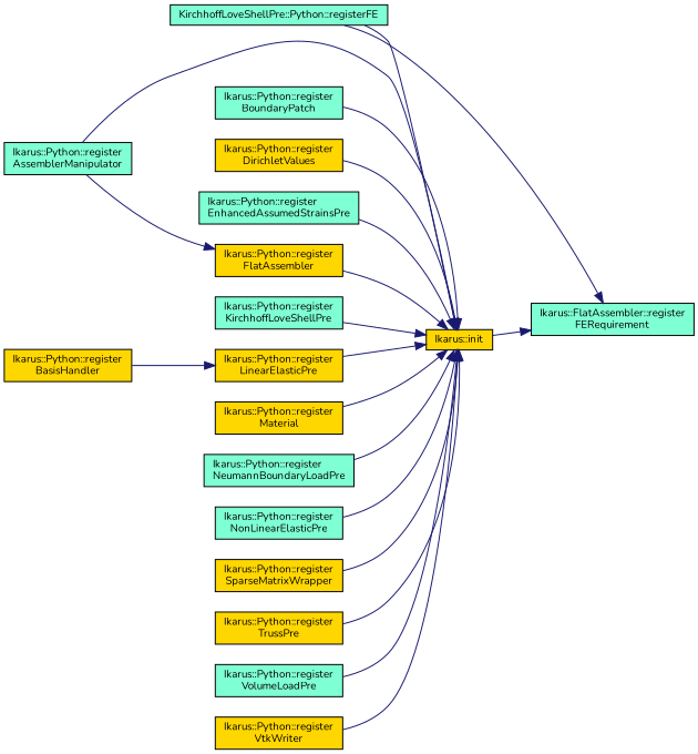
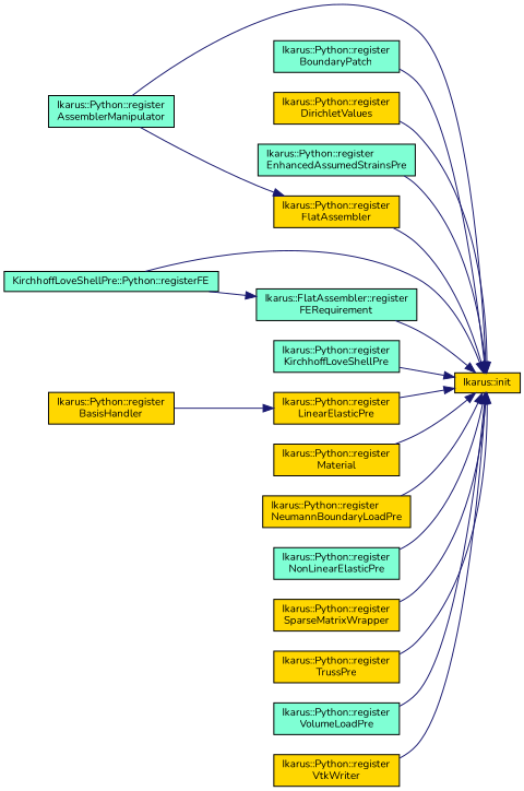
  digraph {
    fontname=Nunito
    rankdir=RL
    node [color=black fillcolor=gold fontname=Nunito fontsize=10 shape=record style=filled]
    edge [color=midnightblue dir=back fontname=Nunito fontsize=10 labelfontname=Helvetica labelfontsize=10 style=solid]
    n1 [fontcolor=black height=0.2 label="Ikarus::init" width=0.4]
    n2 [fillcolor=aquamarine height=0.2 label="Ikarus::Python::register\lAssemblerManipulator" width=0.4]
    n3 [fillcolor=aquamarine height=0.2 label="Ikarus::Python::register\lBoundaryPatch" width=0.4]
    n4 [height=0.2 label="Ikarus::Python::register\lDirichletValues" width=0.4]
    n5 [fillcolor=aquamarine height=0.2 label="Ikarus::Python::register\lEnhancedAssumedStrainsPre" width=0.4]
    n6 [fillcolor=aquamarine height=0.2 label="KirchhoffLoveShellPre::Python::registerFE" width=0.4]
    n7 [fillcolor=aquamarine height=0.2 label="Ikarus::FlatAssembler::register\lFERequirement" width=0.4]
    n8 [height=0.2 label="Ikarus::Python::register\lFlatAssembler" width=0.4]
    n9 [fillcolor=aquamarine height=0.2 label="Ikarus::Python::register\lKirchhoffLoveShellPre" width=0.4]
    n10 [height=0.2 label="Ikarus::Python::register\lLinearElasticPre" width=0.4]
    n11 [height=0.2 label="Ikarus::Python::register\lMaterial" width=0.4]
-   n12 [fillcolor=aquamarine height=0.2 label="Ikarus::Python::register\lNeumannBoundaryLoadPre" width=0.4]
+   n12 [height=0.2 label="Ikarus::Python::register\lNeumannBoundaryLoadPre" width=0.4]
    n13 [fillcolor=aquamarine height=0.2 label="Ikarus::Python::register\lNonLinearElasticPre" width=0.4]
    n14 [height=0.2 label="Ikarus::Python::register\lSparseMatrixWrapper" width=0.4]
    n15 [height=0.2 label="Ikarus::Python::register\lTrussPre" width=0.4]
    n16 [fillcolor=aquamarine height=0.2 label="Ikarus::Python::register\lVolumeLoadPre" width=0.4]
    n17 [height=0.2 label="Ikarus::Python::register\lVtkWriter" width=0.4]
    n18 [height=0.2 label="Ikarus::Python::register\lBasisHandler" width=0.4]
    n1 -> n2
    n1 -> n3
    n1 -> n4
    n1 -> n5
    n1 -> n6
-   n7 -> n1
+   n1 -> n7
    n1 -> n8
    n1 -> n9
    n1 -> n10
    n1 -> n11
    n1 -> n12
    n1 -> n13
    n1 -> n14
    n1 -> n15
    n1 -> n16
    n1 -> n17
    n7 -> n6
    n8 -> n2
    n10 -> n18
  }
